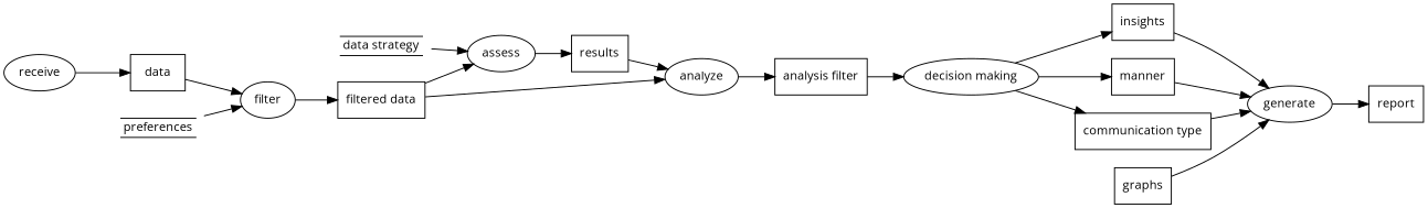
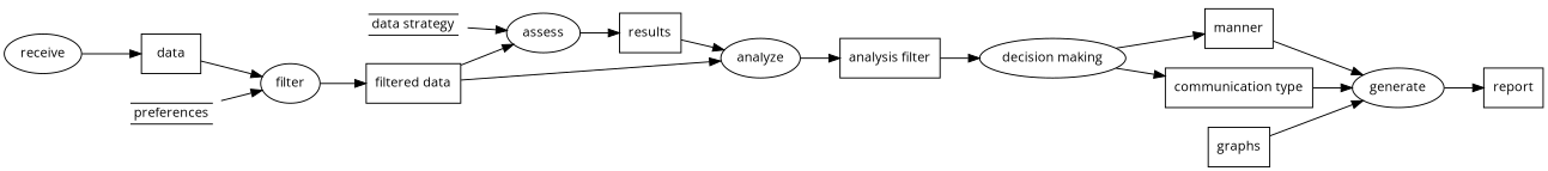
  digraph {
    fontname="Open Sans"
    rankdir=LR
    node [fontname="Open Sans" fontsize=12 shape=box]
    edge [color="#000000" fontname="Open Sans" fontsize=12 style=filled]
    n1 [label=receive shape=ellipse]
    n2 [label=filter shape=ellipse]
    n3 [label=assess shape=ellipse]
    n4 [label=data]
    n5 [label="filtered data"]
    n6 [label=results]
    n7 [label=<     <TABLE BORDER="0" CELLBORDER="1" CELLSPACING="0">         <TR><TD SIDES="TB">preferences</TD></TR>     </TABLE>     > shape=plaintext]
    n8 [label=<     <TABLE BORDER="0" CELLBORDER="1" CELLSPACING="0">         <TR><TD SIDES="TB">data strategy</TD></TR>     </TABLE>     > shape=plaintext]
    n9 [label=analyze shape=ellipse]
    n10 [label="decision making" shape=ellipse]
    n11 [label="analysis filter"]
-   n12 [label=insights]
    n13 [label=manner]
    n14 [label=graphs]
    n15 [label="communication type"]
    n16 [label=generate shape=ellipse]
    n17 [label=report]
    subgraph sub_1 {
      color=darkturquoise
      fillcolor=white
      label="Project Management S7 - Data Analysis"
      style=rounded
      subgraph sub_2 {
        color=black
        fillcolor=white
        label=Recollection
        style=dotted
        n1
        n2
        n3
        n4
        n5
        n6
        n7
        n8
      }
      subgraph sub_3 {
        color=black
        fillcolor=white
        label=Reasoning
        style=dotted
        n9
        n10
        n11
-       n12
        n13
        n14
        n15
      }
      subgraph sub_4 {
        color=black
        fillcolor=white
        label=Communication
        style=dotted
        n16
        n17
      }
    }
    n1 -> n4
    n2 -> n5
    n3 -> n6
    n4 -> n2
    n5 -> n3
    n5 -> n9
    n6 -> n9
    n7 -> n2
    n8 -> n3
    n9 -> n11
-   n10 -> n12
    n10 -> n13
    n10 -> n15
    n11 -> n10
-   n12 -> n16
    n13 -> n16
    n14 -> n16
    n15 -> n16
    n16 -> n17
  }
